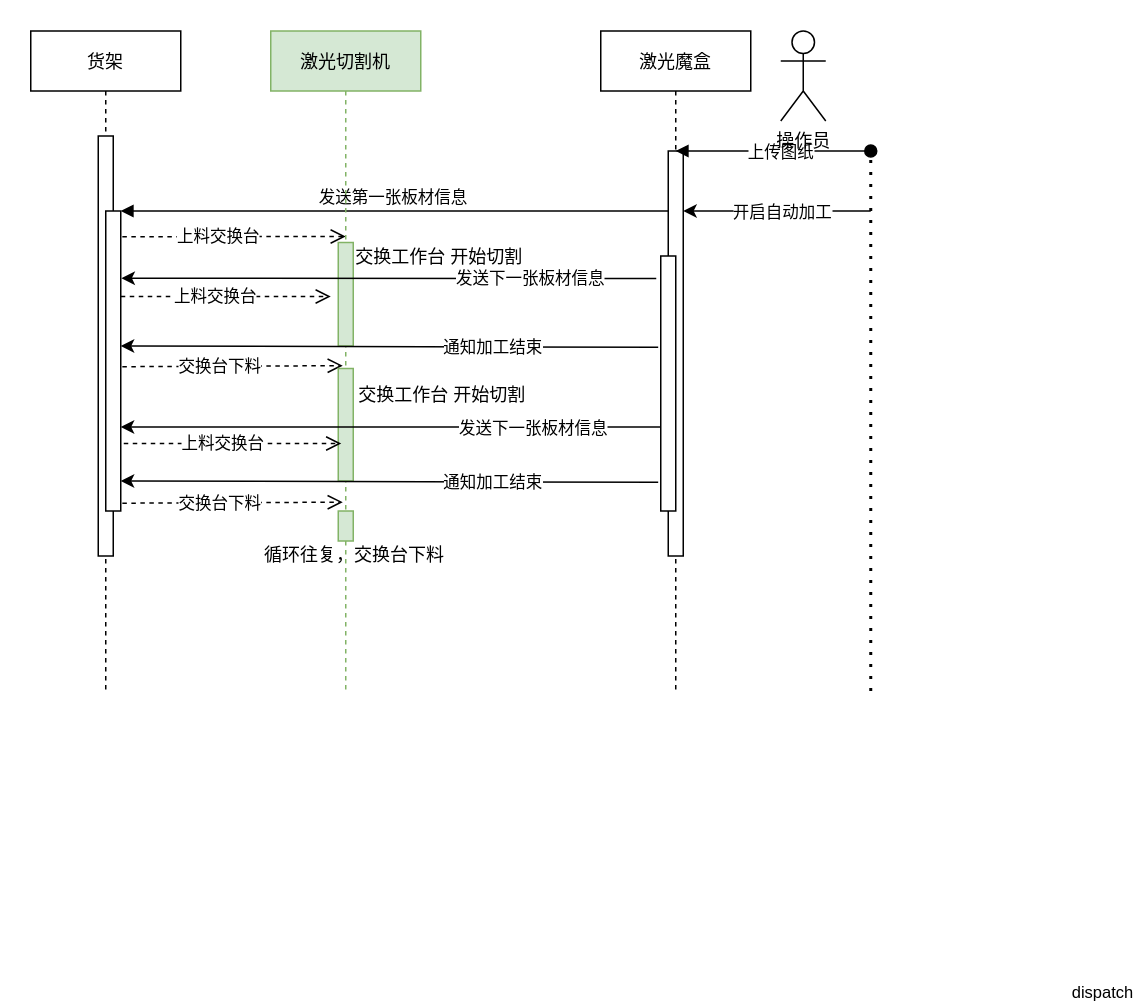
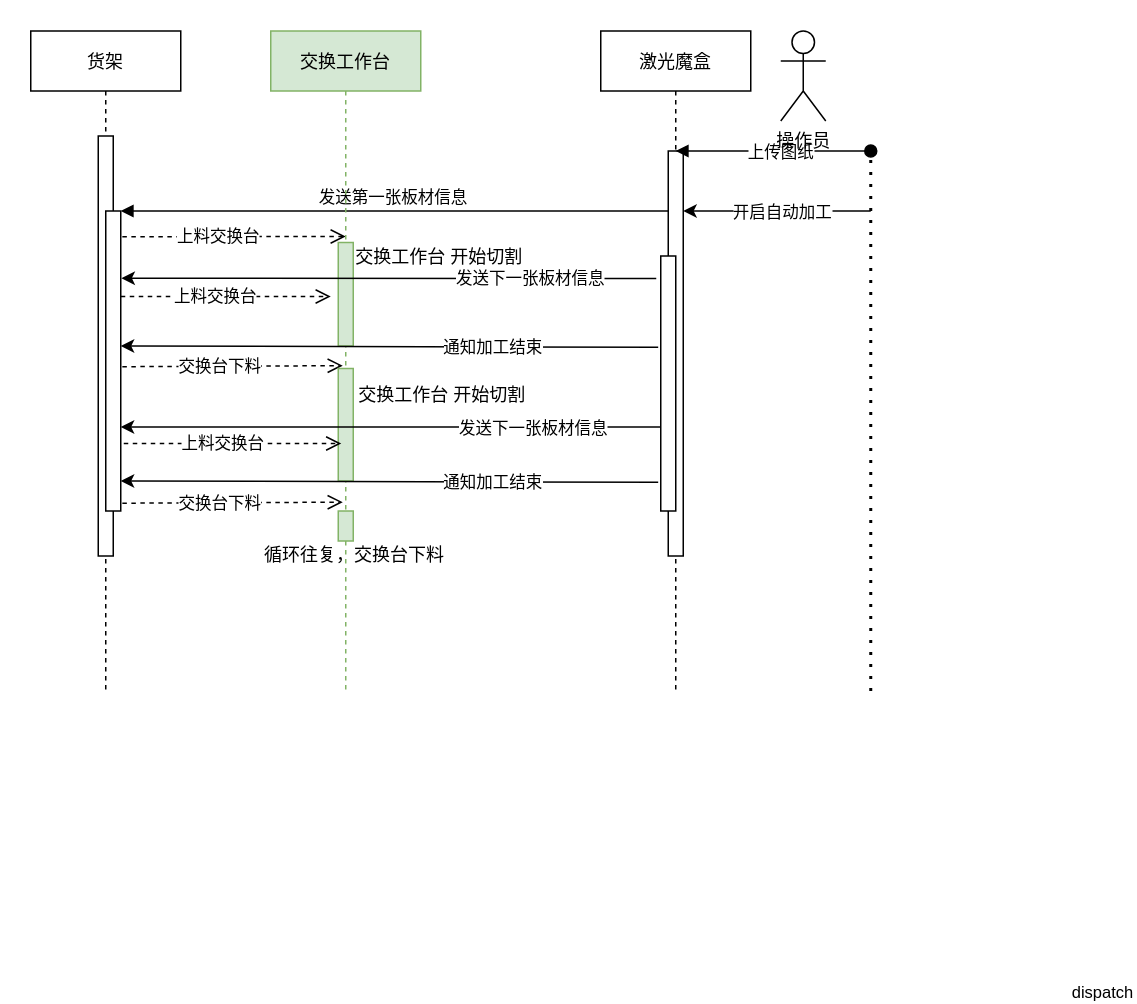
  <mxCell id="0" />
  <mxCell id="1" parent="0" />
  <mxCell id="2" value="货架" style="shape=umlLifeline;perimeter=lifelinePerimeter;container=1;collapsible=0;recursiveResize=0;rounded=0;shadow=0;strokeWidth=1;" parent="1" vertex="1"><mxGeometry x="20" y="20" width="100" height="440" as="geometry" /></mxCell>
  <mxCell id="3" value="" style="points=[];perimeter=orthogonalPerimeter;rounded=0;shadow=0;strokeWidth=1;" parent="2" vertex="1"><mxGeometry x="45" y="70" width="10" height="280" as="geometry" /></mxCell>
  <mxCell id="4" value="" style="points=[];perimeter=orthogonalPerimeter;rounded=0;shadow=0;strokeWidth=1;" parent="2" vertex="1"><mxGeometry x="50" y="120" width="10" height="200" as="geometry" /></mxCell>
  <mxCell id="5" value="激光魔盒" style="shape=umlLifeline;perimeter=lifelinePerimeter;container=1;collapsible=0;recursiveResize=0;rounded=0;shadow=0;strokeWidth=1;" parent="1" vertex="1"><mxGeometry x="400" y="20" width="100" height="440" as="geometry" /></mxCell>
  <mxCell id="6" value="" style="points=[];perimeter=orthogonalPerimeter;rounded=0;shadow=0;strokeWidth=1;" parent="5" vertex="1"><mxGeometry x="45" y="80" width="10" height="270" as="geometry" /></mxCell>
  <mxCell id="7" value="" style="html=1;points=[];perimeter=orthogonalPerimeter;" vertex="1" parent="5"><mxGeometry x="40" y="150" width="10" height="170" as="geometry" /></mxCell>
  <mxCell id="8" value="发送第一张板材信息" style="verticalAlign=bottom;endArrow=block;entryX=1;entryY=0;shadow=0;strokeWidth=1;" parent="1" source="6" target="4" edge="1"><mxGeometry relative="1" as="geometry"><mxPoint x="240" y="140" as="sourcePoint" /></mxGeometry></mxCell>
  <mxCell id="9" value="" style="verticalAlign=bottom;endArrow=open;dashed=1;endSize=8;shadow=0;strokeWidth=1;exitX=1.107;exitY=0.156;exitDx=0;exitDy=0;exitPerimeter=0;" parent="1" edge="1"><mxGeometry relative="1" as="geometry"><mxPoint x="230" y="157" as="targetPoint" /><mxPoint x="81.07" y="157.2" as="sourcePoint" /></mxGeometry></mxCell>
  <mxCell id="10" value="上料交换台" style="edgeLabel;html=1;align=center;verticalAlign=middle;resizable=0;points=[];" vertex="1" connectable="0" parent="9"><mxGeometry x="-0.148" y="1" relative="1" as="geometry"><mxPoint as="offset" /></mxGeometry></mxCell>
  <mxCell id="11" value="dispatch" style="verticalAlign=bottom;startArrow=oval;endArrow=block;startSize=8;shadow=0;strokeWidth=1;" parent="1" edge="1"><mxGeometry x="1" y="285" relative="1" as="geometry"><mxPoint x="580" y="100" as="sourcePoint" /><mxPoint x="450" y="100" as="targetPoint" /><mxPoint x="285" y="285" as="offset" /></mxGeometry></mxCell>
  <mxCell id="12" value="上传图纸" style="edgeLabel;html=1;align=center;verticalAlign=middle;resizable=0;points=[];" vertex="1" connectable="0" parent="11"><mxGeometry x="0.193" y="-2" relative="1" as="geometry"><mxPoint x="17" y="2" as="offset" /></mxGeometry></mxCell>
  <mxCell id="13" value="操作员" style="shape=umlActor;verticalLabelPosition=bottom;verticalAlign=top;html=1;outlineConnect=0;" vertex="1" parent="1"><mxGeometry x="520" y="20" width="30" height="60" as="geometry" /></mxCell>
  <mxCell id="14" value="" style="endArrow=none;dashed=1;html=1;dashPattern=1 3;strokeWidth=2;rounded=0;" edge="1" parent="1"><mxGeometry width="50" height="50" relative="1" as="geometry"><mxPoint x="580" y="460" as="sourcePoint" /><mxPoint x="580" y="100" as="targetPoint" /></mxGeometry></mxCell>
  <mxCell id="15" value="" style="endArrow=classic;html=1;rounded=0;" edge="1" parent="1" target="6"><mxGeometry width="50" height="50" relative="1" as="geometry"><mxPoint x="580" y="140" as="sourcePoint" /><mxPoint x="460" y="140" as="targetPoint" /></mxGeometry></mxCell>
  <mxCell id="16" value="开启自动加工" style="edgeLabel;html=1;align=center;verticalAlign=middle;resizable=0;points=[];" vertex="1" connectable="0" parent="15"><mxGeometry x="0.23" relative="1" as="geometry"><mxPoint x="17" as="offset" /></mxGeometry></mxCell>
  <mxCell id="17" value="" style="verticalAlign=bottom;endArrow=open;dashed=1;endSize=8;shadow=0;strokeWidth=1;exitX=1.107;exitY=0.829;exitDx=0;exitDy=0;exitPerimeter=0;entryX=0.48;entryY=0.648;entryDx=0;entryDy=0;entryPerimeter=0;" edge="1" parent="1"><mxGeometry relative="1" as="geometry"><mxPoint x="228" y="243.12" as="targetPoint" /><mxPoint x="81.07" y="243.8" as="sourcePoint" /></mxGeometry></mxCell>
  <mxCell id="18" value="交换台下料" style="edgeLabel;html=1;align=center;verticalAlign=middle;resizable=0;points=[];" vertex="1" connectable="0" parent="17"><mxGeometry x="-0.277" relative="1" as="geometry"><mxPoint x="11" as="offset" /></mxGeometry></mxCell>
- <mxCell id="19" value="激光切割机" style="shape=umlLifeline;perimeter=lifelinePerimeter;container=1;collapsible=0;recursiveResize=0;rounded=0;shadow=0;strokeWidth=1;fillColor=#d5e8d4;strokeColor=#82b366;" vertex="1" parent="1"><mxGeometry x="180" y="20" width="100" height="440" as="geometry" /></mxCell>
+ <mxCell id="19" value="交换工作台" style="shape=umlLifeline;perimeter=lifelinePerimeter;container=1;collapsible=0;recursiveResize=0;rounded=0;shadow=0;strokeWidth=1;fillColor=#d5e8d4;strokeColor=#82b366;" vertex="1" parent="1"><mxGeometry x="180" y="20" width="100" height="440" as="geometry" /></mxCell>
  <mxCell id="20" value="" style="html=1;points=[];perimeter=orthogonalPerimeter;fillColor=#d5e8d4;strokeColor=#82b366;" vertex="1" parent="19"><mxGeometry x="45" y="141" width="10" height="69" as="geometry" /></mxCell>
  <mxCell id="21" value="" style="html=1;points=[];perimeter=orthogonalPerimeter;fillColor=#d5e8d4;strokeColor=#82b366;" vertex="1" parent="19"><mxGeometry x="45" y="225" width="10" height="75" as="geometry" /></mxCell>
  <mxCell id="22" value="" style="html=1;points=[];perimeter=orthogonalPerimeter;fillColor=#d5e8d4;strokeColor=#82b366;" vertex="1" parent="19"><mxGeometry x="45" y="320" width="10" height="20" as="geometry" /></mxCell>
  <mxCell id="23" value="" style="endArrow=classic;html=1;rounded=0;entryX=1.245;entryY=0.394;entryDx=0;entryDy=0;entryPerimeter=0;" edge="1" parent="1"><mxGeometry width="50" height="50" relative="1" as="geometry"><mxPoint x="437" y="185" as="sourcePoint" /><mxPoint x="80.45" y="184.8" as="targetPoint" /></mxGeometry></mxCell>
  <mxCell id="24" value="发送下一张板材信息" style="edgeLabel;html=1;align=center;verticalAlign=middle;resizable=0;points=[];" vertex="1" connectable="0" parent="23"><mxGeometry x="-0.525" relative="1" as="geometry"><mxPoint as="offset" /></mxGeometry></mxCell>
  <mxCell id="25" value="交换工作台 开始切割" style="text;html=1;align=center;verticalAlign=middle;resizable=0;points=[];autosize=1;strokeColor=none;fillColor=none;" vertex="1" parent="1"><mxGeometry x="227" y="161" width="130" height="20" as="geometry" /></mxCell>
  <mxCell id="26" value="" style="verticalAlign=bottom;endArrow=open;dashed=1;endSize=8;shadow=0;strokeWidth=1;exitX=1;exitY=0.365;exitDx=0;exitDy=0;exitPerimeter=0;" edge="1" parent="1"><mxGeometry relative="1" as="geometry"><mxPoint x="220" y="197" as="targetPoint" /><mxPoint x="80" y="197" as="sourcePoint" /></mxGeometry></mxCell>
  <mxCell id="27" value="上料交换台" style="edgeLabel;html=1;align=center;verticalAlign=middle;resizable=0;points=[];" vertex="1" connectable="0" parent="26"><mxGeometry x="-0.11" y="1" relative="1" as="geometry"><mxPoint as="offset" /></mxGeometry></mxCell>
  <mxCell id="28" value="" style="endArrow=classic;html=1;rounded=0;exitX=-0.169;exitY=0.417;exitDx=0;exitDy=0;exitPerimeter=0;" edge="1" parent="1"><mxGeometry width="50" height="50" relative="1" as="geometry"><mxPoint x="438.31" y="230.89" as="sourcePoint" /><mxPoint x="80" y="230" as="targetPoint" /></mxGeometry></mxCell>
  <mxCell id="29" value="通知加工结束" style="edgeLabel;html=1;align=center;verticalAlign=middle;resizable=0;points=[];" vertex="1" connectable="0" parent="28"><mxGeometry x="-0.381" relative="1" as="geometry"><mxPoint as="offset" /></mxGeometry></mxCell>
  <mxCell id="30" value="交换工作台 开始切割" style="text;html=1;align=center;verticalAlign=middle;resizable=0;points=[];autosize=1;strokeColor=none;fillColor=none;" vertex="1" parent="1"><mxGeometry x="229" y="253" width="130" height="20" as="geometry" /></mxCell>
  <mxCell id="31" value="" style="endArrow=classic;html=1;rounded=0;" edge="1" parent="1"><mxGeometry width="50" height="50" relative="1" as="geometry"><mxPoint x="440" y="284" as="sourcePoint" /><mxPoint x="80" y="284" as="targetPoint" /></mxGeometry></mxCell>
  <mxCell id="32" value="发送下一张板材信息" style="edgeLabel;html=1;align=center;verticalAlign=middle;resizable=0;points=[];" vertex="1" connectable="0" parent="31"><mxGeometry x="-0.525" relative="1" as="geometry"><mxPoint as="offset" /></mxGeometry></mxCell>
  <mxCell id="33" value="" style="verticalAlign=bottom;endArrow=open;dashed=1;endSize=8;shadow=0;strokeWidth=1;exitX=1;exitY=0.365;exitDx=0;exitDy=0;exitPerimeter=0;" edge="1" parent="1"><mxGeometry relative="1" as="geometry"><mxPoint x="227" y="295" as="targetPoint" /><mxPoint x="82" y="295" as="sourcePoint" /></mxGeometry></mxCell>
  <mxCell id="34" value="上料交换台" style="edgeLabel;html=1;align=center;verticalAlign=middle;resizable=0;points=[];" vertex="1" connectable="0" parent="33"><mxGeometry x="-0.11" y="1" relative="1" as="geometry"><mxPoint as="offset" /></mxGeometry></mxCell>
  <mxCell id="35" value="" style="endArrow=classic;html=1;rounded=0;exitX=-0.169;exitY=0.417;exitDx=0;exitDy=0;exitPerimeter=0;" edge="1" parent="1"><mxGeometry width="50" height="50" relative="1" as="geometry"><mxPoint x="438.31" y="320.89" as="sourcePoint" /><mxPoint x="80" y="320" as="targetPoint" /></mxGeometry></mxCell>
  <mxCell id="36" value="通知加工结束" style="edgeLabel;html=1;align=center;verticalAlign=middle;resizable=0;points=[];" vertex="1" connectable="0" parent="35"><mxGeometry x="-0.381" relative="1" as="geometry"><mxPoint as="offset" /></mxGeometry></mxCell>
  <mxCell id="37" value="循环往复，交换台下料" style="text;strokeColor=none;fillColor=none;align=left;verticalAlign=middle;spacingLeft=4;spacingRight=4;overflow=hidden;points=[[0,0.5],[1,0.5]];portConstraint=eastwest;rotatable=0;" vertex="1" parent="1"><mxGeometry x="170" y="354" width="170" height="30" as="geometry" /></mxCell>
  <mxCell id="38" value="" style="verticalAlign=bottom;endArrow=open;dashed=1;endSize=8;shadow=0;strokeWidth=1;exitX=1.107;exitY=0.829;exitDx=0;exitDy=0;exitPerimeter=0;entryX=0.48;entryY=0.648;entryDx=0;entryDy=0;entryPerimeter=0;" edge="1" parent="1"><mxGeometry relative="1" as="geometry"><mxPoint x="228" y="334.12" as="targetPoint" /><mxPoint x="81.07" y="334.8" as="sourcePoint" /></mxGeometry></mxCell>
  <mxCell id="39" value="交换台下料" style="edgeLabel;html=1;align=center;verticalAlign=middle;resizable=0;points=[];" vertex="1" connectable="0" parent="38"><mxGeometry x="-0.277" relative="1" as="geometry"><mxPoint x="11" as="offset" /></mxGeometry></mxCell>
